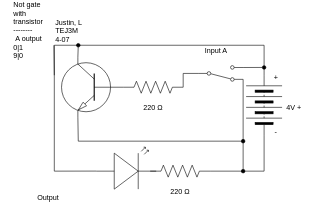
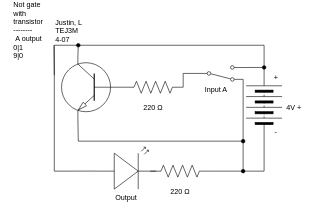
  <mxCell id="0" />
  <mxCell id="1" parent="0" />
  <mxCell id="2" style="edgeStyle=none;html=1;entryX=0;entryY=0.5;entryDx=0;entryDy=0;entryPerimeter=0;endArrow=none;endFill=0;" parent="1" source="7" target="9" edge="1"><mxGeometry relative="1" as="geometry" /></mxCell>
  <mxCell id="3" style="edgeStyle=none;rounded=0;html=1;startArrow=none;startFill=0;endArrow=none;endFill=0;entryX=0;entryY=0.57;entryDx=0;entryDy=0;entryPerimeter=0;" parent="1" target="13" edge="1"><mxGeometry relative="1" as="geometry"><mxPoint x="180" y="240" as="targetPoint" /><Array as="points"><mxPoint x="90" y="270" /></Array><mxPoint x="90" y="60" as="sourcePoint" /></mxGeometry></mxCell>
  <mxCell id="4" style="edgeStyle=none;rounded=0;html=1;startArrow=none;startFill=0;endArrow=none;endFill=0;" parent="1" edge="1"><mxGeometry relative="1" as="geometry"><mxPoint x="89.37" y="60" as="targetPoint" /><mxPoint x="90" y="110" as="sourcePoint" /></mxGeometry></mxCell>
  <mxCell id="5" style="edgeStyle=none;html=1;endArrow=oval;endFill=1;" parent="1" edge="1"><mxGeometry relative="1" as="geometry"><mxPoint x="405" y="220" as="targetPoint" /><mxPoint x="130" y="220" as="sourcePoint" /></mxGeometry></mxCell>
  <mxCell id="6" style="edgeStyle=none;html=1;exitX=0.7;exitY=0;exitDx=0;exitDy=0;exitPerimeter=0;endArrow=oval;endFill=1;" parent="1" source="7" edge="1"><mxGeometry relative="1" as="geometry"><mxPoint x="130" y="60" as="targetPoint" /></mxGeometry></mxCell>
  <mxCell id="7" value="" style="verticalLabelPosition=bottom;shadow=0;dashed=0;align=center;html=1;verticalAlign=top;shape=mxgraph.electrical.transistors.npn_transistor_1;flipV=0;flipH=1;" parent="1" vertex="1"><mxGeometry x="100" y="80" width="95" height="100" as="geometry" /></mxCell>
  <mxCell id="8" style="edgeStyle=none;html=1;exitX=1;exitY=0.5;exitDx=0;exitDy=0;exitPerimeter=0;entryX=0;entryY=0.5;entryDx=0;entryDy=0;endArrow=none;endFill=0;rounded=0;" parent="1" source="9" target="12" edge="1"><mxGeometry relative="1" as="geometry"><Array as="points"><mxPoint x="305" y="107" /></Array></mxGeometry></mxCell>
  <mxCell id="9" value="" style="pointerEvents=1;verticalLabelPosition=bottom;shadow=0;dashed=0;align=center;html=1;verticalAlign=top;shape=mxgraph.electrical.resistors.resistor_2;" parent="1" vertex="1"><mxGeometry x="205" y="120" width="100" height="20" as="geometry" /></mxCell>
  <mxCell id="10" style="edgeStyle=none;rounded=0;html=1;exitX=1;exitY=0.88;exitDx=0;exitDy=0;endArrow=oval;endFill=1;startArrow=none;startFill=0;" parent="1" source="12" edge="1"><mxGeometry relative="1" as="geometry"><mxPoint x="405" y="270" as="targetPoint" /></mxGeometry></mxCell>
  <mxCell id="11" style="edgeStyle=none;rounded=0;html=1;exitX=1;exitY=0.12;exitDx=0;exitDy=0;startArrow=none;startFill=0;endArrow=oval;endFill=1;" parent="1" source="12" edge="1"><mxGeometry relative="1" as="geometry"><mxPoint x="440" y="97" as="targetPoint" /></mxGeometry></mxCell>
  <mxCell id="12" value="" style="shape=mxgraph.electrical.electro-mechanical.twoWaySwitch;aspect=fixed;elSwitchState=2;flipV=1;" parent="1" vertex="1"><mxGeometry x="330" y="94" width="75" height="26" as="geometry" /></mxCell>
  <mxCell id="13" value="" style="verticalLabelPosition=bottom;shadow=0;dashed=0;align=center;html=1;verticalAlign=top;shape=mxgraph.electrical.opto_electronics.led_2;pointerEvents=1;" parent="1" vertex="1"><mxGeometry x="160" y="230" width="100" height="70" as="geometry" /></mxCell>
  <mxCell id="14" style="edgeStyle=none;rounded=0;html=1;startArrow=none;startFill=0;endArrow=none;endFill=0;" parent="1" source="15" edge="1"><mxGeometry relative="1" as="geometry"><mxPoint x="440" y="270" as="targetPoint" /></mxGeometry></mxCell>
  <mxCell id="15" value="" style="pointerEvents=1;verticalLabelPosition=bottom;shadow=0;dashed=0;align=center;html=1;verticalAlign=top;shape=mxgraph.electrical.resistors.resistor_2;" parent="1" vertex="1"><mxGeometry x="250" y="260" width="100" height="20" as="geometry" /></mxCell>
  <mxCell id="16" value="" style="edgeStyle=none;orthogonalLoop=1;jettySize=auto;html=1;rounded=0;startArrow=none;startFill=0;endArrow=none;endFill=0;" parent="1" edge="1"><mxGeometry width="80" relative="1" as="geometry"><mxPoint x="90" y="60" as="sourcePoint" /><mxPoint x="440" y="60" as="targetPoint" /><Array as="points" /></mxGeometry></mxCell>
  <mxCell id="17" style="edgeStyle=none;rounded=0;html=1;exitX=1;exitY=0.5;exitDx=0;exitDy=0;startArrow=none;startFill=0;endArrow=none;endFill=0;" parent="1" source="19" edge="1"><mxGeometry relative="1" as="geometry"><mxPoint x="440" y="270" as="targetPoint" /><mxPoint x="440" y="240" as="sourcePoint" /></mxGeometry></mxCell>
  <mxCell id="18" style="edgeStyle=none;rounded=0;html=1;exitX=0;exitY=0.5;exitDx=0;exitDy=0;startArrow=none;startFill=0;endArrow=none;endFill=0;" parent="1" source="19" edge="1"><mxGeometry relative="1" as="geometry"><mxPoint x="440" y="60" as="targetPoint" /></mxGeometry></mxCell>
  <mxCell id="19" value="" style="pointerEvents=1;verticalLabelPosition=bottom;shadow=0;dashed=0;align=center;html=1;verticalAlign=top;shape=mxgraph.electrical.miscellaneous.batteryStack;rotation=90;flipV=0;flipH=1;" parent="1" vertex="1"><mxGeometry x="390" y="130" width="100" height="60" as="geometry" /></mxCell>
  <mxCell id="20" value="Not gate with transistor&lt;br&gt;--------&lt;br&gt;&amp;nbsp;A output 0|1&lt;br&gt;9|0" style="text;strokeColor=none;align=left;fillColor=none;html=1;verticalAlign=middle;whiteSpace=wrap;rounded=0;" parent="1" vertex="1"><mxGeometry x="20" y="20" width="60" height="30" as="geometry" /></mxCell>
  <mxCell id="21" value="Justin, L&lt;br&gt;TEJ3M&lt;br&gt;4-07&lt;span style=&quot;color: rgba(0, 0, 0, 0); font-family: monospace; font-size: 0px;&quot;&gt;%3CmxGraphModel%3E%3Croot%3E%3CmxCell%20id%3D%220%22%2F%3E%3CmxCell%20id%3D%221%22%20parent%3D%220%22%2F%3E%3CmxCell%20id%3D%222%22%20value%3D%225%20V%22%20style%3D%22text%3BstrokeColor%3Dnone%3Balign%3Dcenter%3BfillColor%3Dnone%3Bhtml%3D1%3BverticalAlign%3Dmiddle%3BwhiteSpace%3Dwrap%3Brounded%3D0%3B%22%20vertex%3D%221%22%20parent%3D%221%22%3E%3CmxGeometry%20x%3D%22550%22%20y%3D%22275%22%20width%3D%2260%22%20height%3D%2230%22%20as%3D%22geometry%22%2F%3E%3C%2FmxCell%3E%3C%2Froot%3E%3C%2FmxGraphModel%3E&lt;/span&gt;" style="text;strokeColor=none;align=left;fillColor=none;html=1;verticalAlign=middle;whiteSpace=wrap;rounded=0;" parent="1" vertex="1"><mxGeometry x="90" y="21" width="60" height="30" as="geometry" /></mxCell>
  <mxCell id="22" value="4V +" style="text;strokeColor=none;align=center;fillColor=none;html=1;verticalAlign=middle;whiteSpace=wrap;rounded=0;" parent="1" vertex="1"><mxGeometry x="460" y="150" width="60" height="30" as="geometry" /></mxCell>
  <mxCell id="23" value="220 Ω" style="text;strokeColor=none;align=center;fillColor=none;html=1;verticalAlign=middle;whiteSpace=wrap;rounded=0;labelBackgroundColor=none;" parent="1" vertex="1"><mxGeometry x="270" y="290" width="60" height="30" as="geometry" /></mxCell>
- <mxCell id="24" value="Input A" style="text;strokeColor=none;align=center;fillColor=none;html=1;verticalAlign=middle;whiteSpace=wrap;rounded=0;labelBackgroundColor=none;" parent="1" vertex="1"><mxGeometry x="330" y="55" width="60" height="30" as="geometry" /></mxCell>
- <mxCell id="25" value="Output" style="text;strokeColor=none;align=center;fillColor=none;html=1;verticalAlign=middle;whiteSpace=wrap;rounded=0;labelBackgroundColor=none;" parent="1" vertex="1"><mxGeometry x="50" y="300" width="60" height="30" as="geometry" /></mxCell>
+ <mxCell id="24" value="Input A" style="text;strokeColor=none;align=center;fillColor=none;html=1;verticalAlign=middle;whiteSpace=wrap;rounded=0;labelBackgroundColor=none;" parent="1" vertex="1"><mxGeometry x="330" y="120" width="60" height="30" as="geometry" /></mxCell>
+ <mxCell id="25" value="Output" style="text;strokeColor=none;align=center;fillColor=none;html=1;verticalAlign=middle;whiteSpace=wrap;rounded=0;labelBackgroundColor=none;" parent="1" vertex="1"><mxGeometry x="180" y="300" width="60" height="30" as="geometry" /></mxCell>
  <mxCell id="26" value="" style="edgeStyle=none;orthogonalLoop=1;jettySize=auto;html=1;exitX=0.7;exitY=1;exitDx=0;exitDy=0;exitPerimeter=0;endArrow=none;endFill=0;" parent="1" source="7" edge="1"><mxGeometry width="80" relative="1" as="geometry"><mxPoint x="210" y="130" as="sourcePoint" /><mxPoint x="130" y="220" as="targetPoint" /><Array as="points" /></mxGeometry></mxCell>
  <mxCell id="27" value="+" style="text;strokeColor=none;align=center;fillColor=none;html=1;verticalAlign=middle;whiteSpace=wrap;rounded=0;" parent="1" vertex="1"><mxGeometry x="430" y="100" width="60" height="30" as="geometry" /></mxCell>
  <mxCell id="28" value="-" style="text;strokeColor=none;align=center;fillColor=none;html=1;verticalAlign=middle;whiteSpace=wrap;rounded=0;" parent="1" vertex="1"><mxGeometry x="430" y="190" width="60" height="30" as="geometry" /></mxCell>
  <mxCell id="29" value="220 Ω" style="text;strokeColor=none;align=center;fillColor=none;html=1;verticalAlign=middle;whiteSpace=wrap;rounded=0;labelBackgroundColor=none;" parent="1" vertex="1"><mxGeometry x="225" y="150" width="60" height="30" as="geometry" /></mxCell>
